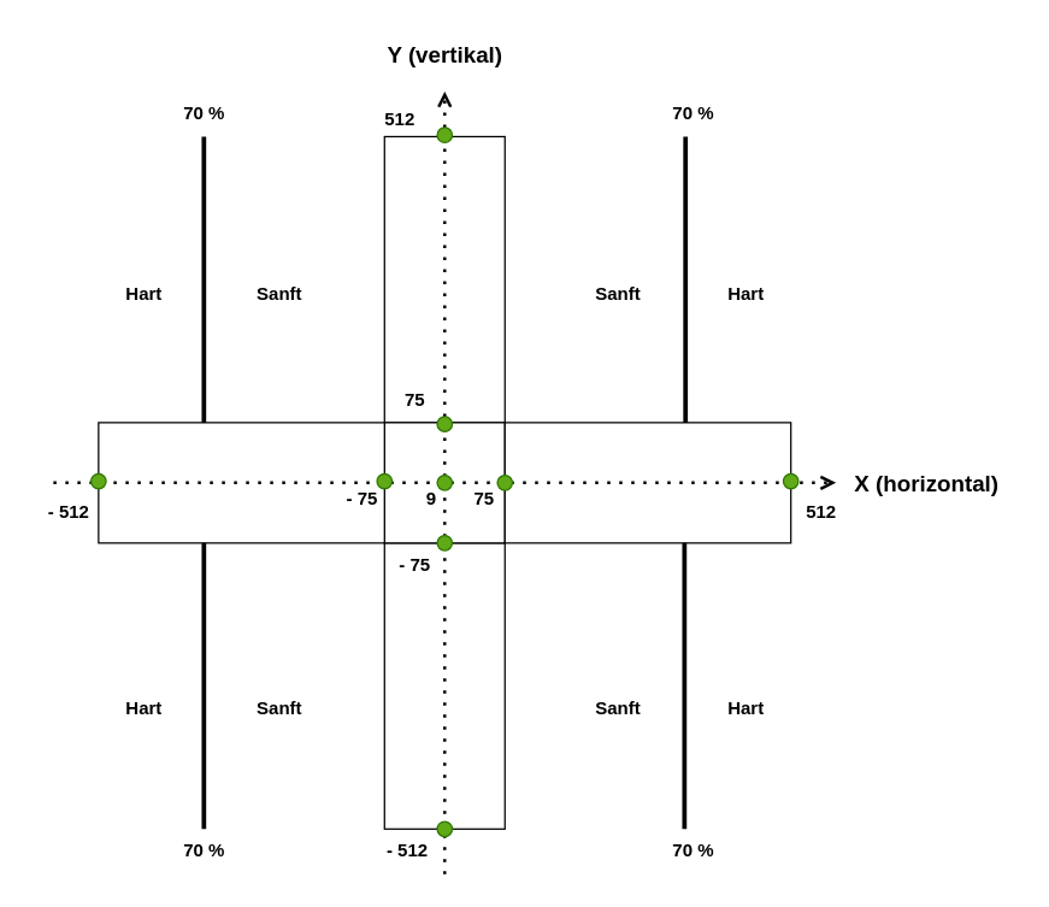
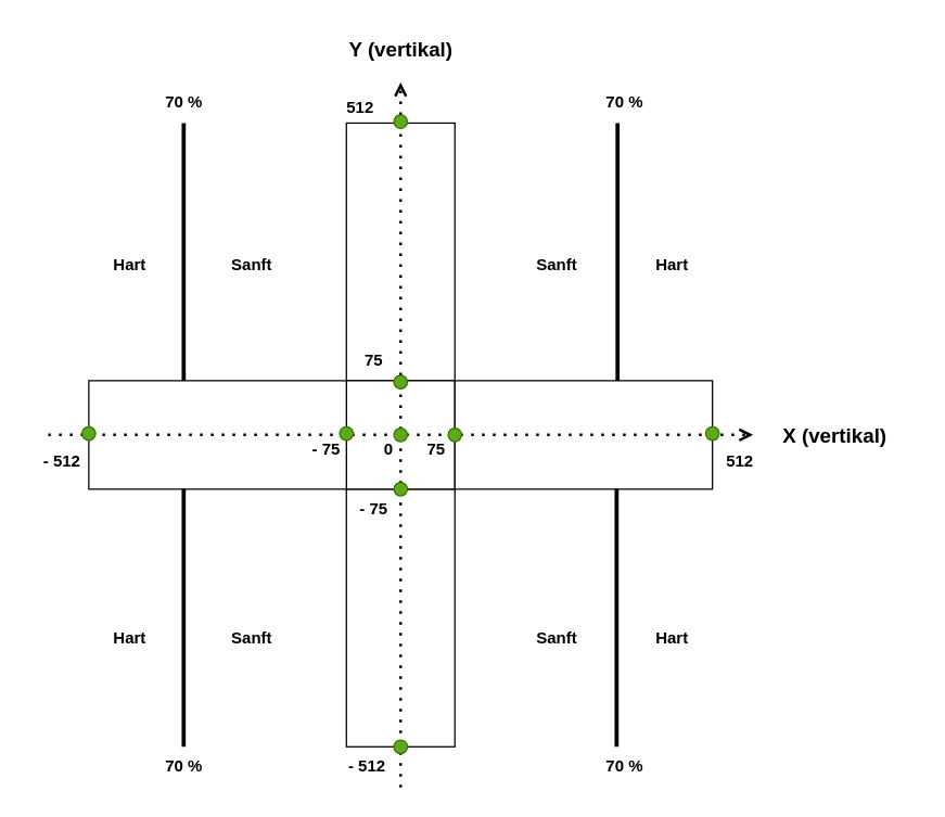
  <mxCell id="0" />
  <mxCell id="1" parent="0" />
  <mxCell id="2" value="" style="rounded=0;whiteSpace=wrap;html=1;direction=south;" vertex="1" parent="1"><mxGeometry x="255" y="90" width="80" height="190" as="geometry" /></mxCell>
  <mxCell id="3" value="" style="rounded=0;whiteSpace=wrap;html=1;direction=south;" vertex="1" parent="1"><mxGeometry x="255" y="360" width="80" height="190" as="geometry" /></mxCell>
  <mxCell id="4" value="" style="whiteSpace=wrap;html=1;aspect=fixed;align=center;" parent="1" vertex="1"><mxGeometry x="255" y="280" width="80" height="80" as="geometry" /></mxCell>
  <mxCell id="5" value="" style="rounded=0;whiteSpace=wrap;html=1;" parent="1" vertex="1"><mxGeometry x="335" y="280" width="190" height="80" as="geometry" /></mxCell>
  <mxCell id="6" value="" style="rounded=0;whiteSpace=wrap;html=1;" parent="1" vertex="1"><mxGeometry x="65" y="280" width="190" height="80" as="geometry" /></mxCell>
  <mxCell id="7" value="" style="endArrow=open;dashed=1;html=1;dashPattern=1 3;strokeWidth=2;rounded=0;endFill=0;" parent="1" edge="1"><mxGeometry width="50" height="50" relative="1" as="geometry"><mxPoint x="35" y="320" as="sourcePoint" /><mxPoint x="555" y="320" as="targetPoint" /></mxGeometry></mxCell>
- <mxCell id="8" value="&lt;b style=&quot;color: rgba(0, 0, 0, 0);&quot;&gt;&lt;span style=&quot;color: light-dark(rgb(0, 0, 0), rgb(0, 204, 0));&quot;&gt;9&lt;/span&gt;&lt;/b&gt;" style="text;html=1;align=center;verticalAlign=middle;resizable=0;points=[];autosize=1;strokeColor=none;fillColor=none;" parent="1" vertex="1"><mxGeometry x="271" y="316" width="30" height="30" as="geometry" /></mxCell>
+ <mxCell id="8" value="&lt;b style=&quot;color: rgba(0, 0, 0, 0);&quot;&gt;&lt;span style=&quot;color: light-dark(rgb(0, 0, 0), rgb(0, 204, 0));&quot;&gt;0&lt;/span&gt;&lt;/b&gt;" style="text;html=1;align=center;verticalAlign=middle;resizable=0;points=[];autosize=1;strokeColor=none;fillColor=none;" parent="1" vertex="1"><mxGeometry x="271" y="316" width="30" height="30" as="geometry" /></mxCell>
  <mxCell id="9" value="" style="ellipse;whiteSpace=wrap;html=1;aspect=fixed;fillColor=#60a917;fontColor=#ffffff;strokeColor=#2D7600;" parent="1" vertex="1"><mxGeometry x="250" y="314" width="10" height="10" as="geometry" /></mxCell>
  <mxCell id="10" value="" style="endArrow=open;dashed=1;html=1;dashPattern=1 3;strokeWidth=2;rounded=0;endFill=0;" parent="1" edge="1"><mxGeometry width="50" height="50" relative="1" as="geometry"><mxPoint x="295" y="580" as="sourcePoint" /><mxPoint x="295" y="60" as="targetPoint" /></mxGeometry></mxCell>
  <mxCell id="11" value="" style="ellipse;whiteSpace=wrap;html=1;aspect=fixed;fillColor=#60a917;fontColor=#ffffff;strokeColor=#2D7600;" parent="1" vertex="1"><mxGeometry x="290" y="315" width="10" height="10" as="geometry" /></mxCell>
  <mxCell id="12" value="" style="ellipse;whiteSpace=wrap;html=1;aspect=fixed;fillColor=#60a917;fontColor=#ffffff;strokeColor=#2D7600;" parent="1" vertex="1"><mxGeometry x="60" y="314" width="10" height="10" as="geometry" /></mxCell>
  <mxCell id="13" value="" style="ellipse;whiteSpace=wrap;html=1;aspect=fixed;fillColor=#60a917;fontColor=#ffffff;strokeColor=#2D7600;" parent="1" vertex="1"><mxGeometry x="290" y="355" width="10" height="10" as="geometry" /></mxCell>
  <mxCell id="14" value="" style="ellipse;whiteSpace=wrap;html=1;aspect=fixed;fillColor=#60a917;fontColor=#ffffff;strokeColor=#2D7600;" parent="1" vertex="1"><mxGeometry x="290" y="276" width="10" height="10" as="geometry" /></mxCell>
  <mxCell id="15" value="" style="ellipse;whiteSpace=wrap;html=1;aspect=fixed;fillColor=#60a917;fontColor=#ffffff;strokeColor=#2D7600;" parent="1" vertex="1"><mxGeometry x="330" y="315" width="10" height="10" as="geometry" /></mxCell>
  <mxCell id="16" value="" style="ellipse;whiteSpace=wrap;html=1;aspect=fixed;fillColor=#60a917;fontColor=#ffffff;strokeColor=#2D7600;" parent="1" vertex="1"><mxGeometry x="290" y="545" width="10" height="10" as="geometry" /></mxCell>
  <mxCell id="17" value="" style="ellipse;whiteSpace=wrap;html=1;aspect=fixed;fillColor=#60a917;fontColor=#ffffff;strokeColor=#2D7600;" parent="1" vertex="1"><mxGeometry x="290" y="84" width="10" height="10" as="geometry" /></mxCell>
  <mxCell id="18" value="" style="ellipse;whiteSpace=wrap;html=1;aspect=fixed;fillColor=#60a917;fontColor=#ffffff;strokeColor=#2D7600;" parent="1" vertex="1"><mxGeometry x="520" y="314" width="10" height="10" as="geometry" /></mxCell>
  <mxCell id="19" value="&lt;span style=&quot;color: light-dark(rgb(0, 0, 0), rgb(0, 204, 0));&quot;&gt;&lt;b&gt;- 512&lt;/b&gt;&lt;/span&gt;" style="text;html=1;align=center;verticalAlign=middle;resizable=0;points=[];autosize=1;strokeColor=none;fillColor=none;" parent="1" vertex="1"><mxGeometry x="20" y="325" width="50" height="30" as="geometry" /></mxCell>
  <mxCell id="20" value="&lt;span style=&quot;color: light-dark(rgb(0, 0, 0), rgb(0, 204, 0));&quot;&gt;&lt;b&gt;512&lt;/b&gt;&lt;/span&gt;" style="text;html=1;align=center;verticalAlign=middle;resizable=0;points=[];autosize=1;strokeColor=none;fillColor=none;" parent="1" vertex="1"><mxGeometry x="525" y="325" width="40" height="30" as="geometry" /></mxCell>
  <mxCell id="21" value="&lt;span style=&quot;color: light-dark(rgb(0, 0, 0), rgb(0, 204, 0));&quot;&gt;&lt;b&gt;- 512&lt;/b&gt;&lt;/span&gt;" style="text;html=1;align=center;verticalAlign=middle;resizable=0;points=[];autosize=1;strokeColor=none;fillColor=none;" parent="1" vertex="1"><mxGeometry x="245" y="550" width="50" height="30" as="geometry" /></mxCell>
  <mxCell id="22" value="&lt;span style=&quot;color: light-dark(rgb(0, 0, 0), rgb(0, 204, 0));&quot;&gt;&lt;b&gt;512&lt;/b&gt;&lt;/span&gt;" style="text;html=1;align=center;verticalAlign=middle;resizable=0;points=[];autosize=1;strokeColor=none;fillColor=none;" parent="1" vertex="1"><mxGeometry x="245" y="64" width="40" height="30" as="geometry" /></mxCell>
  <mxCell id="23" value="&lt;span style=&quot;color: light-dark(rgb(0, 0, 0), rgb(0, 204, 0));&quot;&gt;&lt;b&gt;75&lt;/b&gt;&lt;/span&gt;" style="text;html=1;align=center;verticalAlign=middle;resizable=0;points=[];autosize=1;strokeColor=none;fillColor=none;" parent="1" vertex="1"><mxGeometry x="301" y="316" width="40" height="30" as="geometry" /></mxCell>
  <mxCell id="24" value="&lt;span style=&quot;color: light-dark(rgb(0, 0, 0), rgb(0, 204, 0));&quot;&gt;&lt;b&gt;- 75&lt;/b&gt;&lt;/span&gt;" style="text;html=1;align=center;verticalAlign=middle;resizable=0;points=[];autosize=1;strokeColor=none;fillColor=none;" parent="1" vertex="1"><mxGeometry x="220" y="316" width="40" height="30" as="geometry" /></mxCell>
  <mxCell id="25" value="&lt;span style=&quot;color: light-dark(rgb(0, 0, 0), rgb(0, 204, 0));&quot;&gt;&lt;b&gt;- 75&lt;/b&gt;&lt;/span&gt;" style="text;html=1;align=center;verticalAlign=middle;resizable=0;points=[];autosize=1;strokeColor=none;fillColor=none;" parent="1" vertex="1"><mxGeometry x="255" y="360" width="40" height="30" as="geometry" /></mxCell>
  <mxCell id="26" value="&lt;span style=&quot;color: light-dark(rgb(0, 0, 0), rgb(0, 204, 0));&quot;&gt;&lt;b&gt;75&lt;/b&gt;&lt;/span&gt;" style="text;html=1;align=center;verticalAlign=middle;resizable=0;points=[];autosize=1;strokeColor=none;fillColor=none;" parent="1" vertex="1"><mxGeometry x="255" y="250" width="40" height="30" as="geometry" /></mxCell>
  <mxCell id="27" value="" style="endArrow=none;html=1;rounded=0;strokeWidth=3;" parent="1" edge="1"><mxGeometry width="50" height="50" relative="1" as="geometry"><mxPoint x="455" y="280" as="sourcePoint" /><mxPoint x="455" y="90" as="targetPoint" /></mxGeometry></mxCell>
  <mxCell id="28" value="" style="endArrow=none;html=1;rounded=0;strokeWidth=3;" parent="1" edge="1"><mxGeometry width="50" height="50" relative="1" as="geometry"><mxPoint x="135" y="280" as="sourcePoint" /><mxPoint x="135" y="90" as="targetPoint" /></mxGeometry></mxCell>
  <mxCell id="29" value="&lt;span style=&quot;color: light-dark(rgb(0, 0, 0), rgb(0, 204, 0));&quot;&gt;&lt;b&gt;70 %&lt;/b&gt;&lt;/span&gt;" style="text;html=1;align=center;verticalAlign=middle;resizable=0;points=[];autosize=1;strokeColor=none;fillColor=none;" parent="1" vertex="1"><mxGeometry x="110" y="550" width="50" height="30" as="geometry" /></mxCell>
  <mxCell id="30" value="&lt;span style=&quot;color: light-dark(rgb(0, 0, 0), rgb(0, 204, 0));&quot;&gt;&lt;b&gt;70 %&lt;/b&gt;&lt;/span&gt;" style="text;html=1;align=center;verticalAlign=middle;resizable=0;points=[];autosize=1;strokeColor=none;fillColor=none;" parent="1" vertex="1"><mxGeometry x="435" y="550" width="50" height="30" as="geometry" /></mxCell>
  <mxCell id="31" value="&lt;span style=&quot;color: light-dark(rgb(0, 0, 0), rgb(0, 204, 0));&quot;&gt;&lt;b&gt;Hart&lt;/b&gt;&lt;/span&gt;" style="text;html=1;align=center;verticalAlign=middle;resizable=0;points=[];autosize=1;strokeColor=none;fillColor=none;" parent="1" vertex="1"><mxGeometry x="70" y="455" width="50" height="30" as="geometry" /></mxCell>
  <mxCell id="32" value="" style="endArrow=none;html=1;rounded=0;strokeWidth=3;" edge="1" parent="1"><mxGeometry width="50" height="50" relative="1" as="geometry"><mxPoint x="135" y="550" as="sourcePoint" /><mxPoint x="135" y="360" as="targetPoint" /></mxGeometry></mxCell>
  <mxCell id="33" value="" style="endArrow=none;html=1;rounded=0;strokeWidth=3;" edge="1" parent="1"><mxGeometry width="50" height="50" relative="1" as="geometry"><mxPoint x="454.31" y="550" as="sourcePoint" /><mxPoint x="454.31" y="360" as="targetPoint" /></mxGeometry></mxCell>
  <mxCell id="34" value="&lt;span style=&quot;color: light-dark(rgb(0, 0, 0), rgb(0, 204, 0));&quot;&gt;&lt;b&gt;70 %&lt;/b&gt;&lt;/span&gt;" style="text;html=1;align=center;verticalAlign=middle;resizable=0;points=[];autosize=1;strokeColor=none;fillColor=none;" vertex="1" parent="1"><mxGeometry x="435" y="60" width="50" height="30" as="geometry" /></mxCell>
  <mxCell id="35" value="&lt;span style=&quot;color: light-dark(rgb(0, 0, 0), rgb(0, 204, 0));&quot;&gt;&lt;b&gt;Hart&lt;/b&gt;&lt;/span&gt;" style="text;html=1;align=center;verticalAlign=middle;resizable=0;points=[];autosize=1;strokeColor=none;fillColor=none;" vertex="1" parent="1"><mxGeometry x="470" y="180" width="50" height="30" as="geometry" /></mxCell>
  <mxCell id="36" value="&lt;span style=&quot;color: light-dark(rgb(0, 0, 0), rgb(0, 204, 0));&quot;&gt;&lt;b&gt;70 %&lt;/b&gt;&lt;/span&gt;" style="text;html=1;align=center;verticalAlign=middle;resizable=0;points=[];autosize=1;strokeColor=none;fillColor=none;" vertex="1" parent="1"><mxGeometry x="110" y="60" width="50" height="30" as="geometry" /></mxCell>
  <mxCell id="37" value="&lt;span style=&quot;color: light-dark(rgb(0, 0, 0), rgb(0, 204, 0));&quot;&gt;&lt;b&gt;Hart&lt;/b&gt;&lt;/span&gt;" style="text;html=1;align=center;verticalAlign=middle;resizable=0;points=[];autosize=1;strokeColor=none;fillColor=none;" vertex="1" parent="1"><mxGeometry x="70" y="180" width="50" height="30" as="geometry" /></mxCell>
  <mxCell id="38" value="&lt;span style=&quot;color: light-dark(rgb(0, 0, 0), rgb(0, 204, 0));&quot;&gt;&lt;b&gt;Sanft&lt;/b&gt;&lt;/span&gt;" style="text;html=1;align=center;verticalAlign=middle;resizable=0;points=[];autosize=1;strokeColor=none;fillColor=none;" vertex="1" parent="1"><mxGeometry x="160" y="180" width="50" height="30" as="geometry" /></mxCell>
  <mxCell id="39" value="&lt;span style=&quot;color: light-dark(rgb(0, 0, 0), rgb(0, 204, 0));&quot;&gt;&lt;b&gt;Sanft&lt;/b&gt;&lt;/span&gt;" style="text;html=1;align=center;verticalAlign=middle;resizable=0;points=[];autosize=1;strokeColor=none;fillColor=none;" vertex="1" parent="1"><mxGeometry x="385" y="180" width="50" height="30" as="geometry" /></mxCell>
  <mxCell id="40" value="&lt;span style=&quot;color: light-dark(rgb(0, 0, 0), rgb(0, 204, 0));&quot;&gt;&lt;b&gt;Sanft&lt;/b&gt;&lt;/span&gt;" style="text;html=1;align=center;verticalAlign=middle;resizable=0;points=[];autosize=1;strokeColor=none;fillColor=none;" vertex="1" parent="1"><mxGeometry x="160" y="455" width="50" height="30" as="geometry" /></mxCell>
  <mxCell id="41" value="&lt;span style=&quot;color: light-dark(rgb(0, 0, 0), rgb(0, 204, 0));&quot;&gt;&lt;b&gt;Sanft&lt;/b&gt;&lt;/span&gt;" style="text;html=1;align=center;verticalAlign=middle;resizable=0;points=[];autosize=1;strokeColor=none;fillColor=none;" vertex="1" parent="1"><mxGeometry x="385" y="455" width="50" height="30" as="geometry" /></mxCell>
  <mxCell id="42" value="&lt;span style=&quot;color: light-dark(rgb(0, 0, 0), rgb(0, 204, 0));&quot;&gt;&lt;b&gt;Hart&lt;/b&gt;&lt;/span&gt;" style="text;html=1;align=center;verticalAlign=middle;resizable=0;points=[];autosize=1;strokeColor=none;fillColor=none;" vertex="1" parent="1"><mxGeometry x="470" y="455" width="50" height="30" as="geometry" /></mxCell>
- <mxCell id="43" value="&lt;div&gt;&lt;span style=&quot;color: light-dark(rgb(0, 0, 0), rgb(0, 204, 0));&quot;&gt;&lt;b&gt;&lt;font style=&quot;font-size: 15px;&quot;&gt;X (horizontal)&lt;/font&gt;&lt;/b&gt;&lt;/span&gt;&lt;/div&gt;" style="text;html=1;align=center;verticalAlign=middle;resizable=0;points=[];autosize=1;strokeColor=none;fillColor=none;" vertex="1" parent="1"><mxGeometry x="555" y="305" width="120" height="30" as="geometry" /></mxCell>
+ <mxCell id="43" value="&lt;div&gt;&lt;span style=&quot;color: light-dark(rgb(0, 0, 0), rgb(0, 204, 0));&quot;&gt;&lt;b&gt;&lt;font style=&quot;font-size: 15px;&quot;&gt;X (vertikal)&lt;/font&gt;&lt;/b&gt;&lt;/span&gt;&lt;/div&gt;" style="text;html=1;align=center;verticalAlign=middle;resizable=0;points=[];autosize=1;strokeColor=none;fillColor=none;" vertex="1" parent="1"><mxGeometry x="555" y="305" width="120" height="30" as="geometry" /></mxCell>
  <mxCell id="44" value="&lt;span style=&quot;color: light-dark(rgb(0, 0, 0), rgb(0, 204, 0));&quot;&gt;&lt;b&gt;&lt;font style=&quot;font-size: 15px;&quot;&gt;Y (vertikal)&lt;/font&gt;&lt;/b&gt;&lt;/span&gt;" style="text;html=1;align=center;verticalAlign=middle;resizable=0;points=[];autosize=1;strokeColor=none;fillColor=none;" vertex="1" parent="1"><mxGeometry x="245" y="20" width="100" height="30" as="geometry" /></mxCell>
